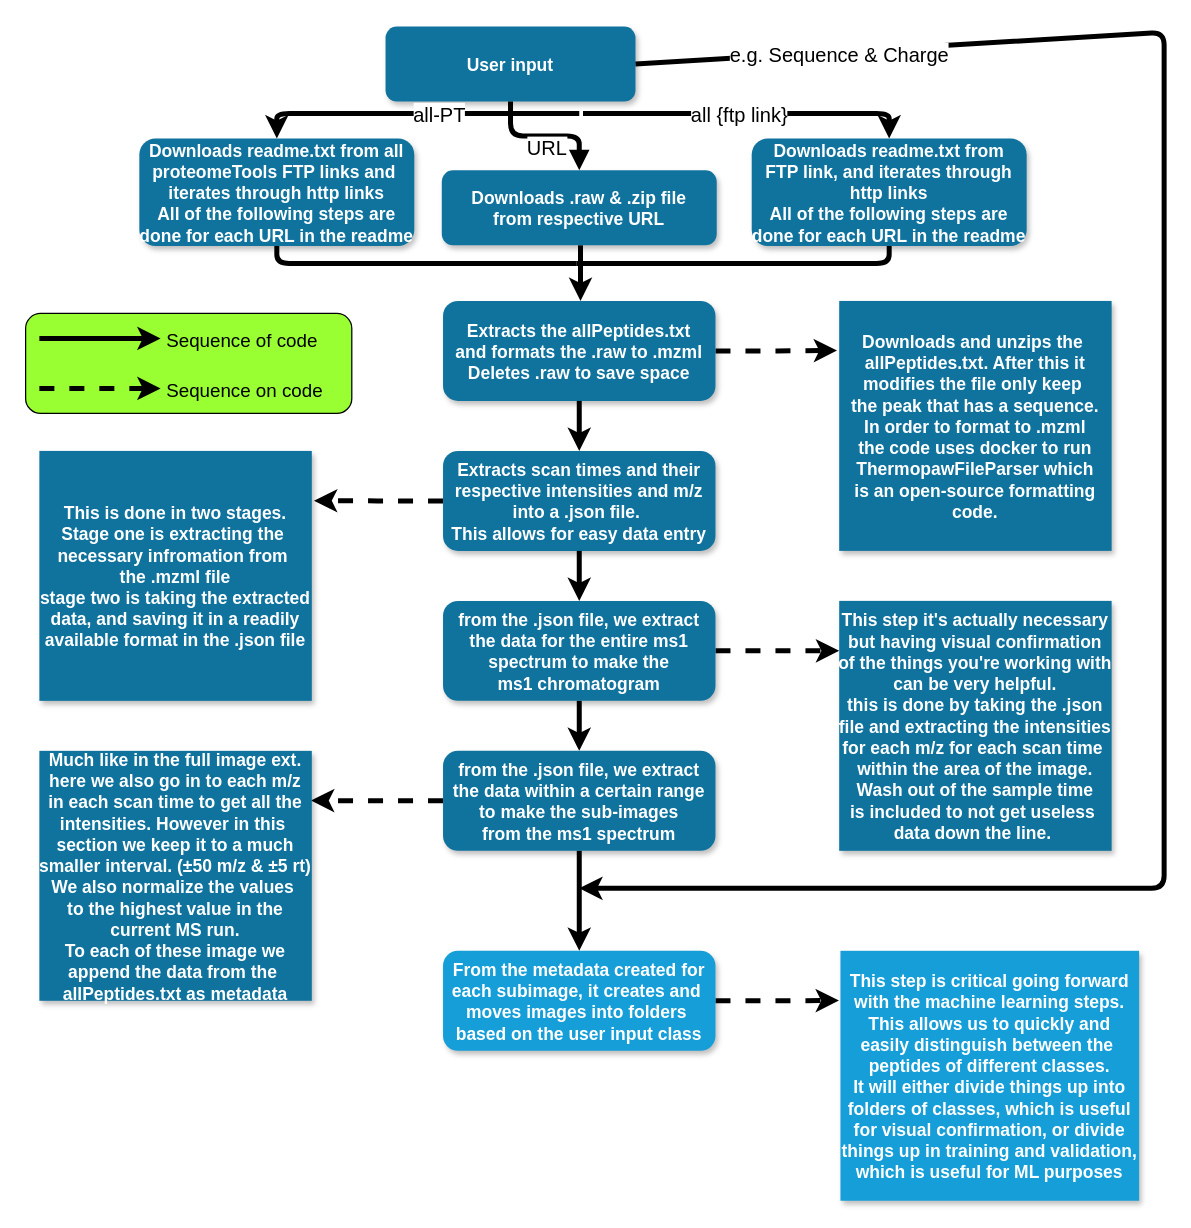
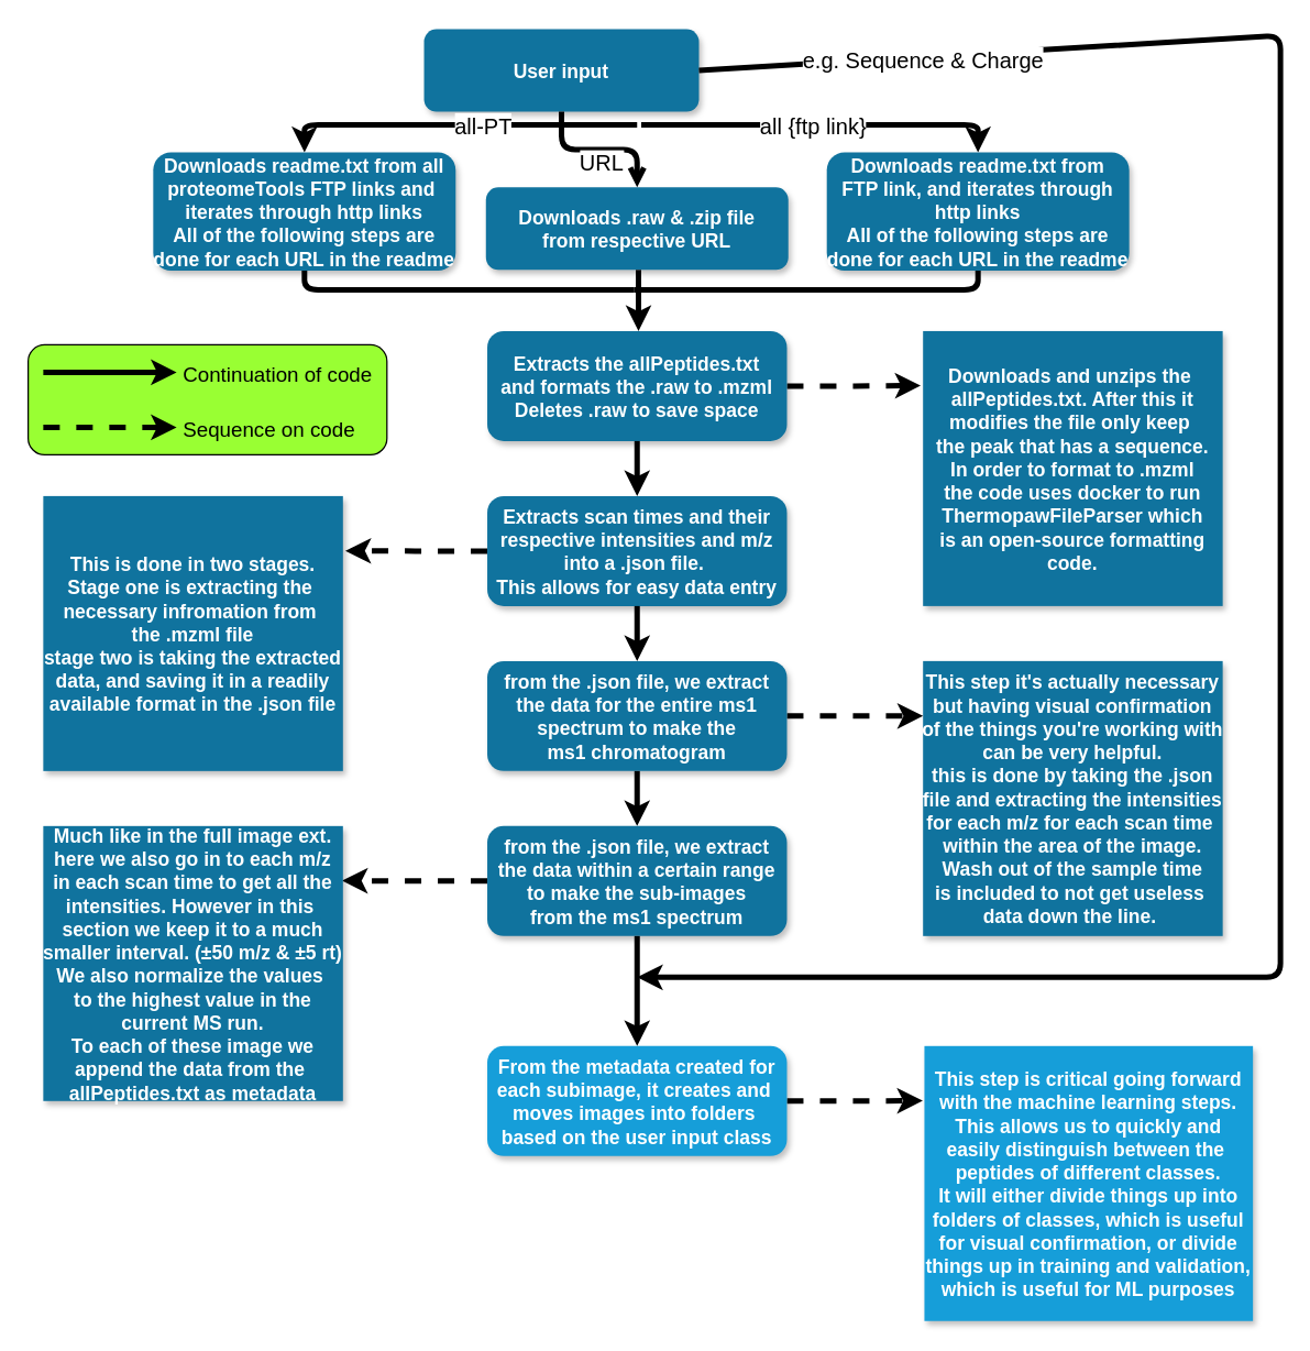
  <mxCell id="0" />
  <mxCell id="1" parent="0" />
  <mxCell id="2" value="" style="rounded=1;whiteSpace=wrap;html=1;gradientColor=none;gradientDirection=west;fillColor=#99FF33;" vertex="1" parent="1"><mxGeometry x="20" y="250" width="261" height="80" as="geometry" /></mxCell>
  <mxCell id="3" value="User input" style="rounded=1;fillColor=#10739E;strokeColor=none;shadow=1;gradientColor=none;fontStyle=1;fontColor=#FFFFFF;fontSize=14;" parent="1" vertex="1"><mxGeometry x="308" y="20.5" width="200" height="60" as="geometry" /></mxCell>
  <mxCell id="4" value="Downloads .raw &amp; .zip file&#10;from respective URL" style="rounded=1;fillColor=#10739E;strokeColor=none;shadow=1;gradientColor=none;fontStyle=1;fontColor=#FFFFFF;fontSize=14;" parent="1" vertex="1"><mxGeometry x="353" y="135.5" width="220" height="60" as="geometry" /></mxCell>
- <mxCell id="5" value="" style="edgeStyle=elbowEdgeStyle;elbow=vertical;strokeWidth=4;endArrow=block;endFill=1;fontStyle=1;strokeColor=#000000;" parent="1" source="3" target="4" edge="1"><mxGeometry x="22" y="165.5" width="100" height="100" as="geometry"><mxPoint x="-287" y="55.5" as="sourcePoint" /><mxPoint x="-187" y="-44.5" as="targetPoint" /></mxGeometry></mxCell>
+ <mxCell id="5" value="" style="edgeStyle=elbowEdgeStyle;elbow=vertical;strokeWidth=4;endArrow=open;endFill=1;fontStyle=1;strokeColor=#000000;" parent="1" source="3" target="4" edge="1"><mxGeometry x="22" y="165.5" width="100" height="100" as="geometry"><mxPoint x="-287" y="55.5" as="sourcePoint" /><mxPoint x="-187" y="-44.5" as="targetPoint" /></mxGeometry></mxCell>
  <mxCell id="6" value="&lt;font style=&quot;font-size: 16px;&quot;&gt;URL&lt;/font&gt;" style="text;html=1;resizable=0;points=[];align=center;verticalAlign=middle;labelBackgroundColor=#ffffff;fontSize=16;" parent="5" vertex="1" connectable="0"><mxGeometry relative="1" as="geometry"><mxPoint x="1" y="9" as="offset" /></mxGeometry></mxCell>
  <mxCell id="7" value="" style="endArrow=classic;html=1;strokeWidth=4;" parent="1" edge="1"><mxGeometry width="50" height="50" relative="1" as="geometry"><mxPoint x="466" y="90" as="sourcePoint" /><mxPoint x="711" y="110" as="targetPoint" /><Array as="points"><mxPoint x="711" y="90" /></Array></mxGeometry></mxCell>
  <mxCell id="8" value="&lt;font style=&quot;font-size: 16px&quot;&gt;all {ftp link}&lt;/font&gt;" style="text;html=1;resizable=0;points=[];align=center;verticalAlign=middle;labelBackgroundColor=#ffffff;fontSize=16;" parent="7" vertex="1" connectable="0"><mxGeometry x="-0.125" y="3" relative="1" as="geometry"><mxPoint x="8" y="3" as="offset" /></mxGeometry></mxCell>
  <mxCell id="9" value="" style="endArrow=classic;html=1;strokeWidth=4;" parent="1" edge="1"><mxGeometry width="50" height="50" relative="1" as="geometry"><mxPoint x="463" y="90" as="sourcePoint" /><mxPoint x="221" y="110" as="targetPoint" /><Array as="points"><mxPoint x="221" y="90" /></Array></mxGeometry></mxCell>
  <mxCell id="10" value="&lt;font style=&quot;font-size: 16px;&quot;&gt;all-PT&lt;/font&gt;" style="text;html=1;resizable=0;points=[];align=center;verticalAlign=middle;labelBackgroundColor=#ffffff;fontSize=16;" parent="9" vertex="1" connectable="0"><mxGeometry x="0.327" y="1" relative="1" as="geometry"><mxPoint x="61" y="-1" as="offset" /></mxGeometry></mxCell>
  <mxCell id="11" value="Downloads readme.txt from&#10;FTP link, and iterates through&#10;http links&#10;All of the following steps are&#10;done for each URL in the readme" style="rounded=1;fillColor=#10739E;strokeColor=none;shadow=1;gradientColor=none;fontStyle=1;fontColor=#FFFFFF;fontSize=14;" parent="1" vertex="1"><mxGeometry x="601" y="110" width="220" height="86" as="geometry" /></mxCell>
  <mxCell id="12" value="Downloads readme.txt from all&#10;proteomeTools FTP links and &#10;iterates through http links&#10;All of the following steps are&#10;done for each URL in the readme" style="rounded=1;fillColor=#10739E;strokeColor=none;shadow=1;gradientColor=none;fontStyle=1;fontColor=#FFFFFF;fontSize=14;" parent="1" vertex="1"><mxGeometry x="111" y="110" width="220" height="86" as="geometry" /></mxCell>
  <mxCell id="13" value="" style="endArrow=classic;html=1;strokeWidth=4;fontSize=18;exitX=0.5;exitY=1;exitDx=0;exitDy=0;" parent="1" edge="1"><mxGeometry width="50" height="50" relative="1" as="geometry"><mxPoint x="464" y="195.5" as="sourcePoint" /><mxPoint x="464" y="240" as="targetPoint" /></mxGeometry></mxCell>
  <mxCell id="14" value="" style="endArrow=none;html=1;strokeColor=#000000;strokeWidth=4;fontSize=18;exitX=0.5;exitY=1;exitDx=0;exitDy=0;" parent="1" source="12" edge="1"><mxGeometry width="50" height="50" relative="1" as="geometry"><mxPoint x="81" y="510" as="sourcePoint" /><mxPoint x="461" y="210" as="targetPoint" /><Array as="points"><mxPoint x="221" y="210" /></Array></mxGeometry></mxCell>
  <mxCell id="15" value="" style="endArrow=none;html=1;strokeColor=#000000;strokeWidth=4;fontSize=18;exitX=0.5;exitY=1;exitDx=0;exitDy=0;" parent="1" source="11" edge="1"><mxGeometry width="50" height="50" relative="1" as="geometry"><mxPoint x="463" y="195.5" as="sourcePoint" /><mxPoint x="461" y="210" as="targetPoint" /><Array as="points"><mxPoint x="711" y="210" /></Array></mxGeometry></mxCell>
  <mxCell id="16" style="edgeStyle=orthogonalEdgeStyle;rounded=0;orthogonalLoop=1;jettySize=auto;html=1;exitX=1;exitY=0.5;exitDx=0;exitDy=0;entryX=-0.008;entryY=0.198;entryDx=0;entryDy=0;entryPerimeter=0;strokeWidth=4;fontSize=16;dashed=1;" parent="1" source="17" target="27" edge="1"><mxGeometry relative="1" as="geometry" /></mxCell>
  <mxCell id="17" value="Extracts the allPeptides.txt&#10;and formats the .raw to .mzml&#10;Deletes .raw to save space" style="rounded=1;fillColor=#10739E;strokeColor=none;shadow=1;gradientColor=none;fontStyle=1;fontColor=#FFFFFF;fontSize=14;" parent="1" vertex="1"><mxGeometry x="354" y="240" width="218" height="80" as="geometry" /></mxCell>
  <mxCell id="18" value="" style="endArrow=classic;html=1;strokeColor=#000000;strokeWidth=4;fontSize=18;exitX=0.5;exitY=1;exitDx=0;exitDy=0;" parent="1" edge="1"><mxGeometry width="50" height="50" relative="1" as="geometry"><mxPoint x="463" y="320" as="sourcePoint" /><mxPoint x="463" y="360" as="targetPoint" /></mxGeometry></mxCell>
  <mxCell id="19" style="edgeStyle=orthogonalEdgeStyle;rounded=0;orthogonalLoop=1;jettySize=auto;html=1;exitX=0;exitY=0.5;exitDx=0;exitDy=0;entryX=1.008;entryY=0.199;entryDx=0;entryDy=0;entryPerimeter=0;dashed=1;strokeWidth=4;fontSize=16;" parent="1" source="20" target="29" edge="1"><mxGeometry relative="1" as="geometry" /></mxCell>
  <mxCell id="20" value="Extracts scan times and their&#10;respective intensities and m/z&#10;into a .json file. &#10;This allows for easy data entry" style="rounded=1;fillColor=#10739E;strokeColor=none;shadow=1;gradientColor=none;fontStyle=1;fontColor=#FFFFFF;fontSize=14;" parent="1" vertex="1"><mxGeometry x="354" y="360" width="218" height="80" as="geometry" /></mxCell>
  <mxCell id="21" value="" style="endArrow=classic;html=1;strokeColor=#000000;strokeWidth=4;fontSize=18;exitX=0.5;exitY=1;exitDx=0;exitDy=0;" parent="1" edge="1"><mxGeometry width="50" height="50" relative="1" as="geometry"><mxPoint x="463" y="440" as="sourcePoint" /><mxPoint x="463" y="480" as="targetPoint" /></mxGeometry></mxCell>
  <mxCell id="22" style="edgeStyle=orthogonalEdgeStyle;rounded=0;orthogonalLoop=1;jettySize=auto;html=1;exitX=1;exitY=0.5;exitDx=0;exitDy=0;dashed=1;strokeWidth=4;fontSize=16;" parent="1" source="23" edge="1"><mxGeometry relative="1" as="geometry"><mxPoint x="671" y="520" as="targetPoint" /></mxGeometry></mxCell>
  <mxCell id="23" value="from the .json file, we extract&#10;the data for the entire ms1 &#10;spectrum to make the &#10;ms1 chromatogram" style="rounded=1;fillColor=#10739E;strokeColor=none;shadow=1;gradientColor=none;fontStyle=1;fontColor=#FFFFFF;fontSize=14;" parent="1" vertex="1"><mxGeometry x="354" y="480" width="218" height="80" as="geometry" /></mxCell>
  <mxCell id="24" value="" style="endArrow=classic;html=1;strokeColor=#000000;strokeWidth=4;fontSize=18;exitX=0.5;exitY=1;exitDx=0;exitDy=0;" parent="1" edge="1"><mxGeometry width="50" height="50" relative="1" as="geometry"><mxPoint x="463" y="560" as="sourcePoint" /><mxPoint x="463" y="600" as="targetPoint" /></mxGeometry></mxCell>
  <mxCell id="25" style="edgeStyle=orthogonalEdgeStyle;rounded=0;orthogonalLoop=1;jettySize=auto;html=1;exitX=0;exitY=0.5;exitDx=0;exitDy=0;entryX=0.997;entryY=0.199;entryDx=0;entryDy=0;entryPerimeter=0;dashed=1;strokeWidth=4;fontSize=16;" parent="1" source="26" target="30" edge="1"><mxGeometry relative="1" as="geometry" /></mxCell>
  <mxCell id="26" value="from the .json file, we extract&#10;the data within a certain range&#10;to make the sub-images&#10;from the ms1 spectrum" style="rounded=1;fillColor=#10739E;strokeColor=none;shadow=1;gradientColor=none;fontStyle=1;fontColor=#FFFFFF;fontSize=14;" parent="1" vertex="1"><mxGeometry x="354" y="600" width="218" height="80" as="geometry" /></mxCell>
  <mxCell id="27" value="Downloads and unzips the &#10;allPeptides.txt. After this it&#10;modifies the file only keep &#10;the peak that has a sequence.&#10;In order to format to .mzml&#10;the code uses docker to run&#10;ThermopawFileParser which&#10;is an open-source formatting&#10;code." style="rounded=0;fillColor=#10739E;strokeColor=none;shadow=1;gradientColor=none;fontStyle=1;fontColor=#FFFFFF;fontSize=14;" parent="1" vertex="1"><mxGeometry x="671" y="240" width="218" height="200" as="geometry" /></mxCell>
  <mxCell id="28" value="This step it's actually necessary&#10;but having visual confirmation&#10;of the things you're working with&#10;can be very helpful.&#10;this is done by taking the .json&#10;file and extracting the intensities&#10;for each m/z for each scan time &#10;within the area of the image.&#10;Wash out of the sample time&#10;is included to not get useless &#10;data down the line. " style="rounded=0;fillColor=#10739E;strokeColor=none;shadow=1;gradientColor=none;fontStyle=1;fontColor=#FFFFFF;fontSize=14;comic=0;" parent="1" vertex="1"><mxGeometry x="671" y="480" width="218" height="200" as="geometry" /></mxCell>
  <mxCell id="29" value="This is done in two stages.&#10;Stage one is extracting the &#10;necessary infromation from &#10;the .mzml file&#10;stage two is taking the extracted&#10;data, and saving it in a readily&#10;available format in the .json file" style="rounded=0;fillColor=#10739E;strokeColor=none;shadow=1;gradientColor=none;fontStyle=1;fontColor=#FFFFFF;fontSize=14;" parent="1" vertex="1"><mxGeometry x="31" y="360" width="218" height="200" as="geometry" /></mxCell>
  <mxCell id="30" value="Much like in the full image ext.&#10;here we also go in to each m/z&#10;in each scan time to get all the&#10;intensities. However in this &#10;section we keep it to a much&#10;smaller interval. (±50 m/z &amp; ±5 rt)&#10;We also normalize the values &#10;to the highest value in the&#10;current MS run.&#10;To each of these image we&#10;append the data from the &#10;allPeptides.txt as metadata" style="rounded=0;fillColor=#10739E;strokeColor=none;shadow=1;gradientColor=none;fontStyle=1;fontColor=#FFFFFF;fontSize=14;glass=0;comic=0;" parent="1" vertex="1"><mxGeometry x="31" y="600" width="218" height="200" as="geometry" /></mxCell>
  <mxCell id="31" style="edgeStyle=orthogonalEdgeStyle;rounded=0;orthogonalLoop=1;jettySize=auto;html=1;exitX=1;exitY=0.5;exitDx=0;exitDy=0;entryX=-0.005;entryY=0.199;entryDx=0;entryDy=0;entryPerimeter=0;dashed=1;strokeWidth=4;fontSize=16;" parent="1" source="32" target="33" edge="1"><mxGeometry relative="1" as="geometry" /></mxCell>
  <mxCell id="32" value="From the metadata created for&#10;each subimage, it creates and &#10;moves images into folders &#10;based on the user input class" style="rounded=1;fillColor=#169ED9;strokeColor=none;shadow=1;gradientColor=none;fontStyle=1;fontColor=#FFFFFF;fontSize=14;" parent="1" vertex="1"><mxGeometry x="354" y="760" width="218" height="80" as="geometry" /></mxCell>
  <mxCell id="33" value="This step is critical going forward&#10;with the machine learning steps.&#10;This allows us to quickly and&#10;easily distinguish between the &#10;peptides of different classes.&#10;It will either divide things up into&#10;folders of classes, which is useful&#10;for visual confirmation, or divide&#10;things up in training and validation,&#10;which is useful for ML purposes" style="rounded=0;fillColor=#169ED9;strokeColor=none;shadow=1;gradientColor=none;fontStyle=1;fontColor=#FFFFFF;fontSize=14;" parent="1" vertex="1"><mxGeometry x="672" y="760" width="239" height="200" as="geometry" /></mxCell>
  <mxCell id="34" value="" style="endArrow=classic;html=1;strokeWidth=4;fontSize=16;exitX=1;exitY=0.5;exitDx=0;exitDy=0;" parent="1" source="3" edge="1"><mxGeometry width="50" height="50" relative="1" as="geometry"><mxPoint x="501" y="750" as="sourcePoint" /><mxPoint x="463" y="710" as="targetPoint" /><Array as="points"><mxPoint x="931" y="25" /><mxPoint x="931" y="710" /></Array></mxGeometry></mxCell>
  <mxCell id="35" value="e.g. Sequence &amp;amp; Charge" style="text;html=1;resizable=0;points=[];align=center;verticalAlign=middle;labelBackgroundColor=#ffffff;fontSize=16;" parent="34" vertex="1" connectable="0"><mxGeometry x="-0.844" y="-2" relative="1" as="geometry"><mxPoint x="40" y="-3" as="offset" /></mxGeometry></mxCell>
  <mxCell id="36" value="" style="endArrow=classic;html=1;strokeWidth=4;fontSize=16;entryX=0.5;entryY=0;entryDx=0;entryDy=0;exitX=0.5;exitY=1;exitDx=0;exitDy=0;" parent="1" source="26" target="32" edge="1"><mxGeometry width="50" height="50" relative="1" as="geometry"><mxPoint x="413" y="810" as="sourcePoint" /><mxPoint x="463" y="760" as="targetPoint" /></mxGeometry></mxCell>
  <mxCell id="37" style="edgeStyle=orthogonalEdgeStyle;rounded=0;orthogonalLoop=1;jettySize=auto;html=1;exitX=1;exitY=0.5;exitDx=0;exitDy=0;entryX=-0.008;entryY=0.198;entryDx=0;entryDy=0;entryPerimeter=0;strokeWidth=4;fontSize=16;" edge="1" parent="1"><mxGeometry relative="1" as="geometry"><mxPoint x="31" y="270" as="sourcePoint" /><mxPoint x="128" y="270" as="targetPoint" /></mxGeometry></mxCell>
  <mxCell id="38" style="edgeStyle=orthogonalEdgeStyle;rounded=0;orthogonalLoop=1;jettySize=auto;html=1;exitX=1;exitY=0.5;exitDx=0;exitDy=0;entryX=-0.008;entryY=0.198;entryDx=0;entryDy=0;entryPerimeter=0;strokeWidth=4;fontSize=16;dashed=1;" edge="1" parent="1"><mxGeometry relative="1" as="geometry"><mxPoint x="31" y="310" as="sourcePoint" /><mxPoint x="128" y="310" as="targetPoint" /></mxGeometry></mxCell>
- <mxCell id="39" value="&lt;font style=&quot;font-size: 15px&quot;&gt;Sequence of code&lt;/font&gt;" style="text;html=1;resizable=0;points=[];autosize=1;align=left;verticalAlign=top;spacingTop=-4;" vertex="1" parent="1"><mxGeometry x="131" y="260" width="150" height="20" as="geometry" /></mxCell>
+ <mxCell id="39" value="&lt;font style=&quot;font-size: 15px&quot;&gt;Continuation of code&lt;/font&gt;" style="text;html=1;resizable=0;points=[];autosize=1;align=left;verticalAlign=top;spacingTop=-4;" vertex="1" parent="1"><mxGeometry x="131" y="260" width="150" height="20" as="geometry" /></mxCell>
  <mxCell id="40" value="&lt;span style=&quot;font-size: 15px&quot;&gt;Sequence on code&lt;/span&gt;" style="text;html=1;resizable=0;points=[];autosize=1;align=left;verticalAlign=top;spacingTop=-4;" vertex="1" parent="1"><mxGeometry x="131" y="300" width="150" height="20" as="geometry" /></mxCell>
